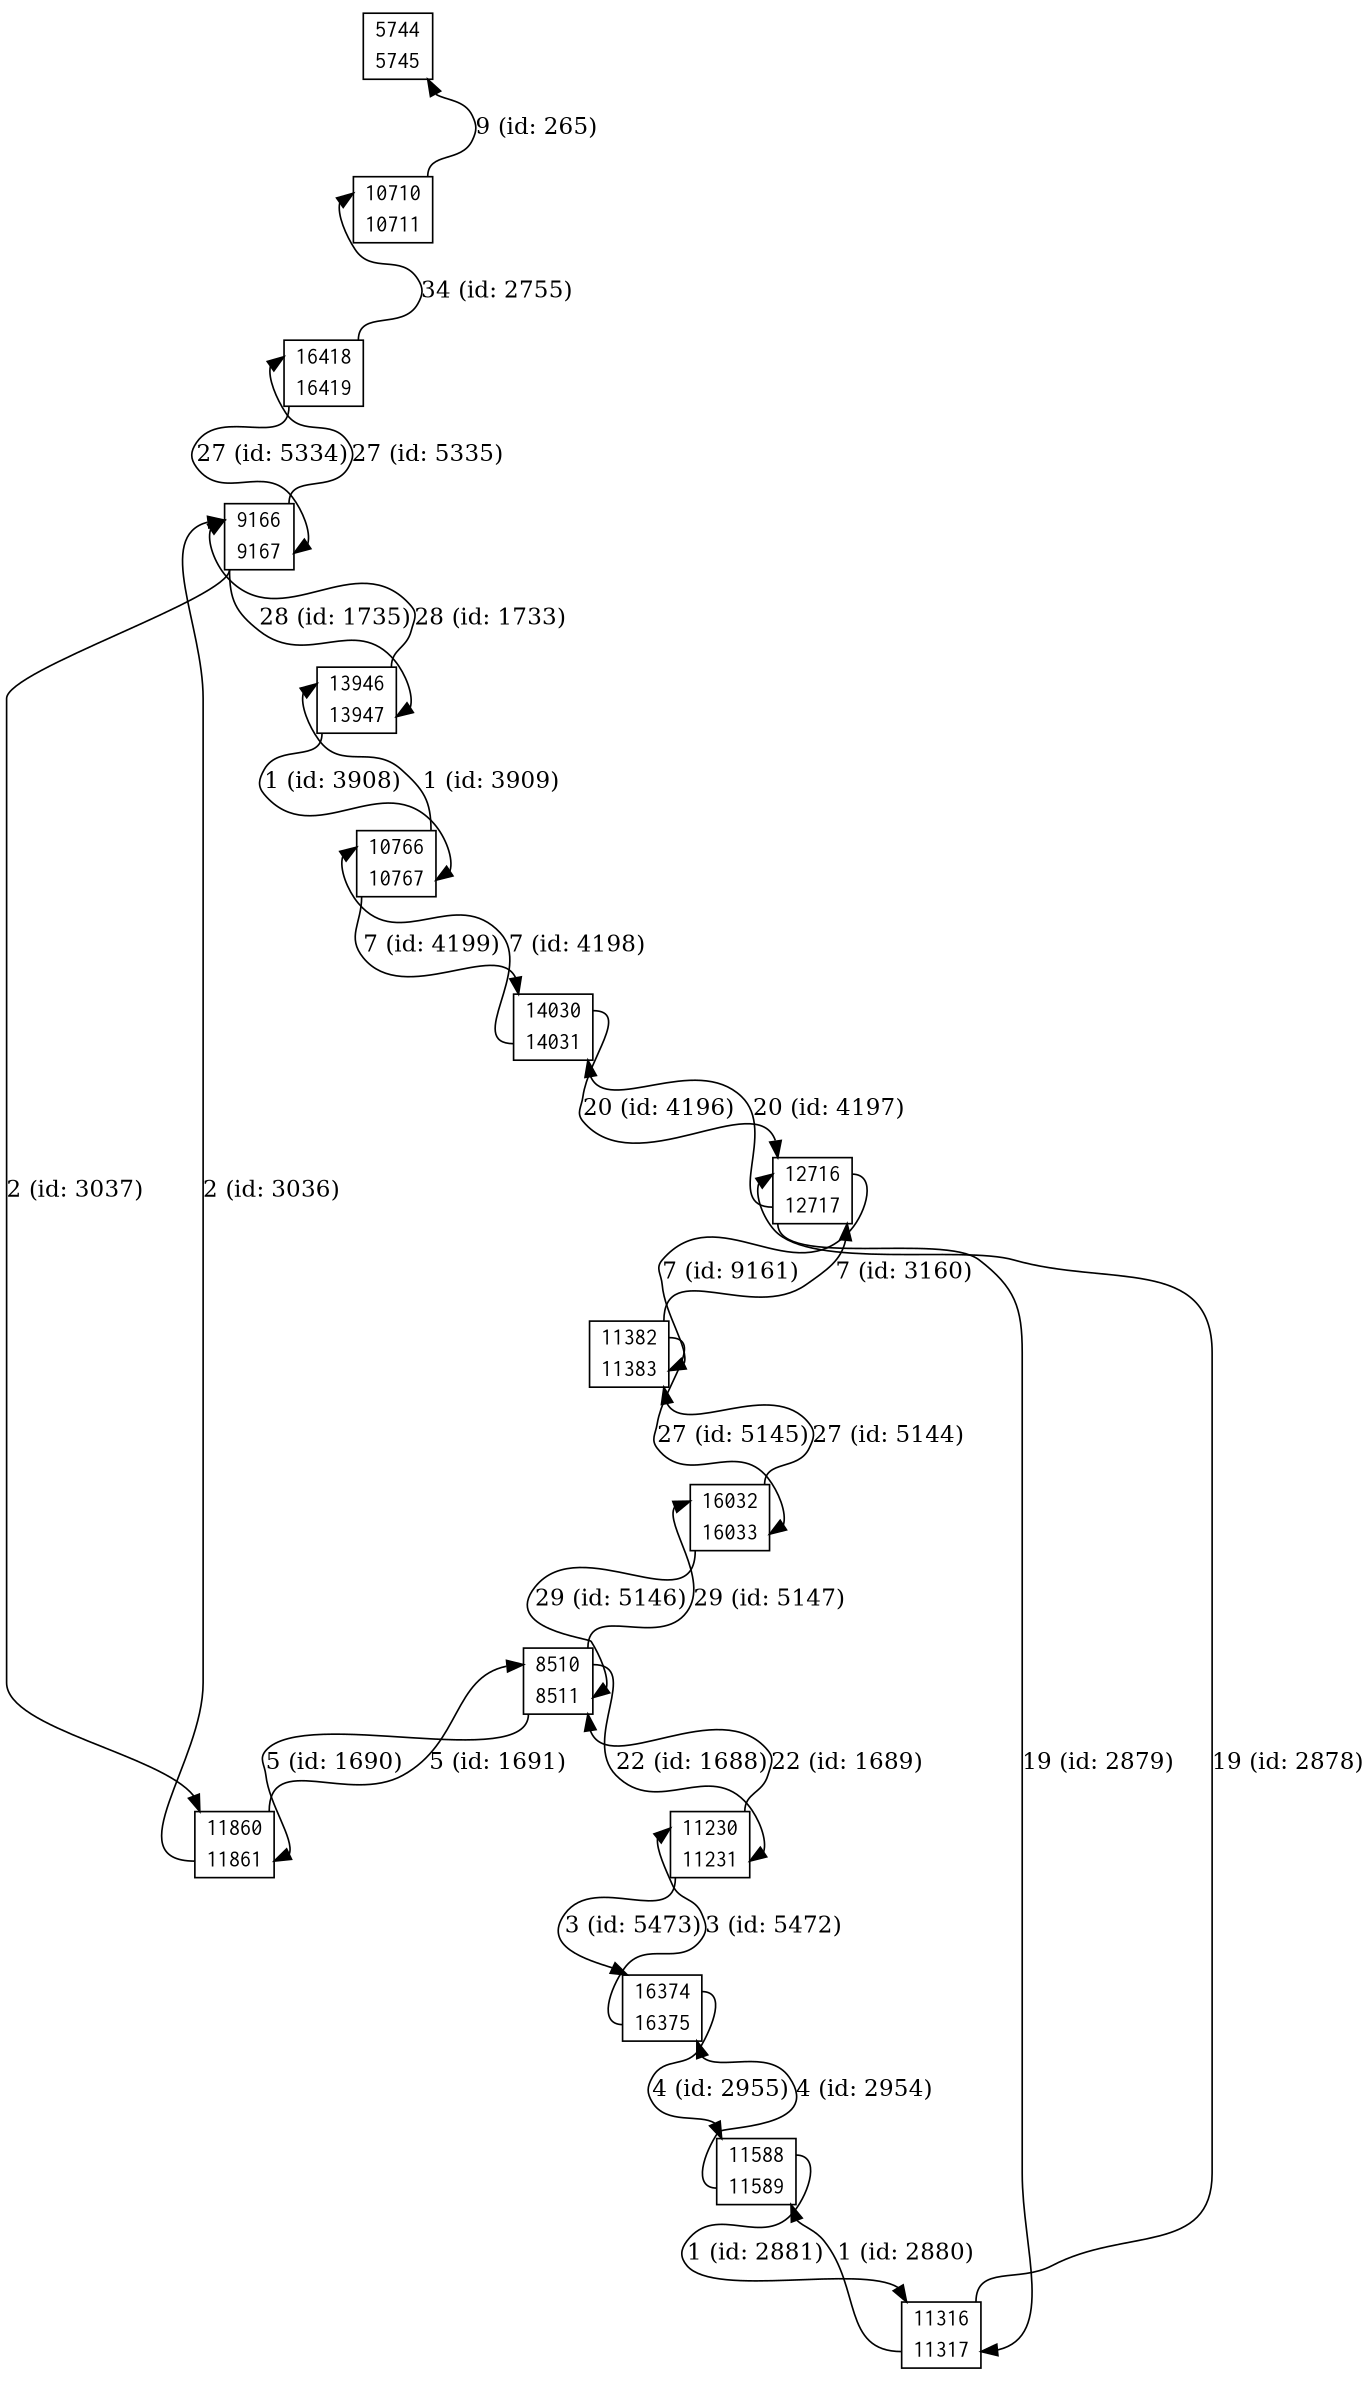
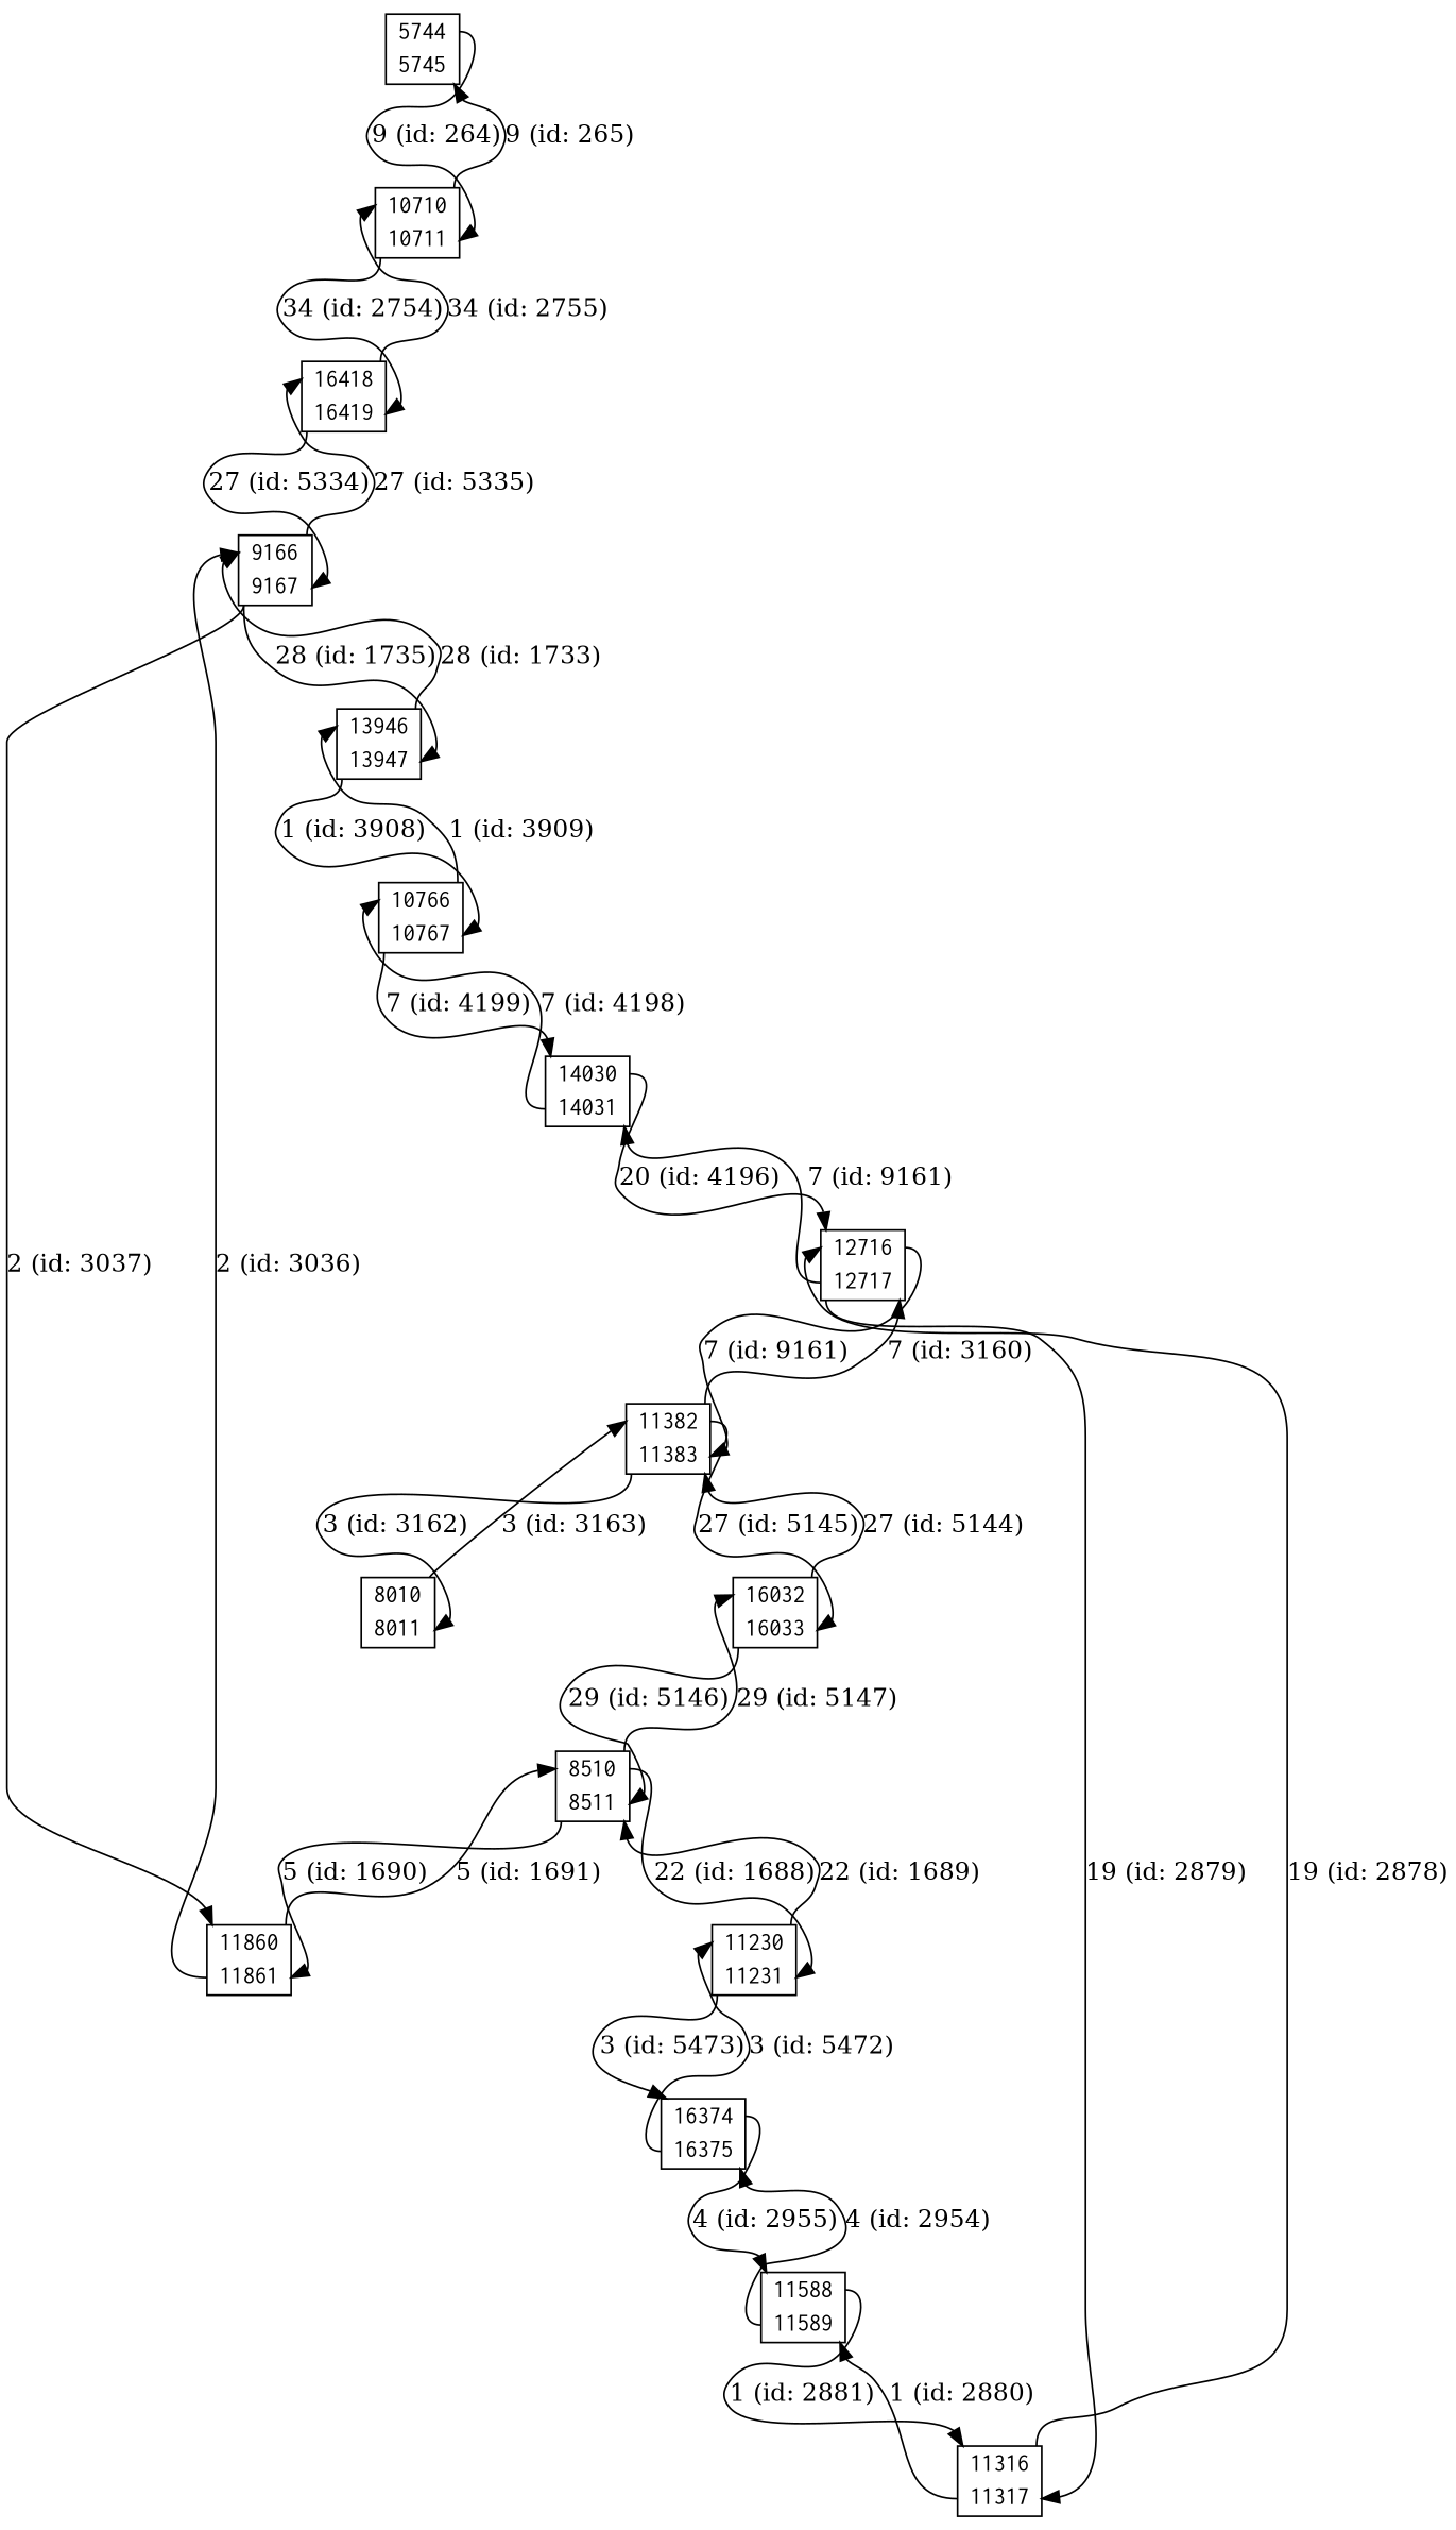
  digraph {
    node [color=black fontname=Courier penwidth=1.8 shape=plaintext]
    edge [color=black headport=port_11383_in tailport=port_11382_out]
    n1 [label=<<TABLE BORDER="1" CELLSPACING="0" > <TR><TD BORDER="0" PORT = "port_5744_in" color="white" bgcolor="white" ></TD><TD BORDER="0" color="white" bgcolor="white" >5744</TD><TD BORDER="0" PORT = "port_5744_out" color="white" bgcolor="white" ></TD></TR> <TR><TD BORDER="0" PORT = "port_5745_out" color="white" bgcolor="white" ></TD><TD BORDER="0" color="white" bgcolor="white" >5745</TD><TD BORDER="0" PORT = "port_5745_in" color="white" bgcolor="white" ></TD></TR> </TABLE>>]
    n2 [label=<<TABLE BORDER="1" CELLSPACING="0" > <TR><TD BORDER="0" PORT = "port_10710_in" color="white" bgcolor="white" ></TD><TD BORDER="0" color="white" bgcolor="white" >10710</TD><TD BORDER="0" PORT = "port_10710_out" color="white" bgcolor="white" ></TD></TR> <TR><TD BORDER="0" PORT = "port_10711_out" color="white" bgcolor="white" ></TD><TD BORDER="0" color="white" bgcolor="white" >10711</TD><TD BORDER="0" PORT = "port_10711_in" color="white" bgcolor="white" ></TD></TR> </TABLE>>]
    n3 [label=<<TABLE BORDER="1" CELLSPACING="0" > <TR><TD BORDER="0" PORT = "port_16418_in" color="white" bgcolor="white" ></TD><TD BORDER="0" color="white" bgcolor="white" >16418</TD><TD BORDER="0" PORT = "port_16418_out" color="white" bgcolor="white" ></TD></TR> <TR><TD BORDER="0" PORT = "port_16419_out" color="white" bgcolor="white" ></TD><TD BORDER="0" color="white" bgcolor="white" >16419</TD><TD BORDER="0" PORT = "port_16419_in" color="white" bgcolor="white" ></TD></TR> </TABLE>>]
+   n4 [label=<<TABLE BORDER="1" CELLSPACING="0" > <TR><TD BORDER="0" PORT = "port_8010_in" color="white" bgcolor="white" ></TD><TD BORDER="0" color="white" bgcolor="white" >8010</TD><TD BORDER="0" PORT = "port_8010_out" color="white" bgcolor="white" ></TD></TR> <TR><TD BORDER="0" PORT = "port_8011_out" color="white" bgcolor="white" ></TD><TD BORDER="0" color="white" bgcolor="white" >8011</TD><TD BORDER="0" PORT = "port_8011_in" color="white" bgcolor="white" ></TD></TR> </TABLE>>]
    n5 [label=<<TABLE BORDER="1" CELLSPACING="0" > <TR><TD BORDER="0" PORT = "port_11382_in" color="white" bgcolor="white" ></TD><TD BORDER="0" color="white" bgcolor="white" >11382</TD><TD BORDER="0" PORT = "port_11382_out" color="white" bgcolor="white" ></TD></TR> <TR><TD BORDER="0" PORT = "port_11383_out" color="white" bgcolor="white" ></TD><TD BORDER="0" color="white" bgcolor="white" >11383</TD><TD BORDER="0" PORT = "port_11383_in" color="white" bgcolor="white" ></TD></TR> </TABLE>>]
    n6 [label=<<TABLE BORDER="1" CELLSPACING="0" > <TR><TD BORDER="0" PORT = "port_16032_in" color="white" bgcolor="white" ></TD><TD BORDER="0" color="white" bgcolor="white" >16032</TD><TD BORDER="0" PORT = "port_16032_out" color="white" bgcolor="white" ></TD></TR> <TR><TD BORDER="0" PORT = "port_16033_out" color="white" bgcolor="white" ></TD><TD BORDER="0" color="white" bgcolor="white" >16033</TD><TD BORDER="0" PORT = "port_16033_in" color="white" bgcolor="white" ></TD></TR> </TABLE>>]
    n7 [label=<<TABLE BORDER="1" CELLSPACING="0" > <TR><TD BORDER="0" PORT = "port_12716_in" color="white" bgcolor="white" ></TD><TD BORDER="0" color="white" bgcolor="white" >12716</TD><TD BORDER="0" PORT = "port_12716_out" color="white" bgcolor="white" ></TD></TR> <TR><TD BORDER="0" PORT = "port_12717_out" color="white" bgcolor="white" ></TD><TD BORDER="0" color="white" bgcolor="white" >12717</TD><TD BORDER="0" PORT = "port_12717_in" color="white" bgcolor="white" ></TD></TR> </TABLE>>]
    n8 [label=<<TABLE BORDER="1" CELLSPACING="0" > <TR><TD BORDER="0" PORT = "port_8510_in" color="white" bgcolor="white" ></TD><TD BORDER="0" color="white" bgcolor="white" >8510</TD><TD BORDER="0" PORT = "port_8510_out" color="white" bgcolor="white" ></TD></TR> <TR><TD BORDER="0" PORT = "port_8511_out" color="white" bgcolor="white" ></TD><TD BORDER="0" color="white" bgcolor="white" >8511</TD><TD BORDER="0" PORT = "port_8511_in" color="white" bgcolor="white" ></TD></TR> </TABLE>>]
    n9 [label=<<TABLE BORDER="1" CELLSPACING="0" > <TR><TD BORDER="0" PORT = "port_11230_in" color="white" bgcolor="white" ></TD><TD BORDER="0" color="white" bgcolor="white" >11230</TD><TD BORDER="0" PORT = "port_11230_out" color="white" bgcolor="white" ></TD></TR> <TR><TD BORDER="0" PORT = "port_11231_out" color="white" bgcolor="white" ></TD><TD BORDER="0" color="white" bgcolor="white" >11231</TD><TD BORDER="0" PORT = "port_11231_in" color="white" bgcolor="white" ></TD></TR> </TABLE>>]
    n10 [label=<<TABLE BORDER="1" CELLSPACING="0" > <TR><TD BORDER="0" PORT = "port_11860_in" color="white" bgcolor="white" ></TD><TD BORDER="0" color="white" bgcolor="white" >11860</TD><TD BORDER="0" PORT = "port_11860_out" color="white" bgcolor="white" ></TD></TR> <TR><TD BORDER="0" PORT = "port_11861_out" color="white" bgcolor="white" ></TD><TD BORDER="0" color="white" bgcolor="white" >11861</TD><TD BORDER="0" PORT = "port_11861_in" color="white" bgcolor="white" ></TD></TR> </TABLE>>]
    n11 [label=<<TABLE BORDER="1" CELLSPACING="0" > <TR><TD BORDER="0" PORT = "port_16374_in" color="white" bgcolor="white" ></TD><TD BORDER="0" color="white" bgcolor="white" >16374</TD><TD BORDER="0" PORT = "port_16374_out" color="white" bgcolor="white" ></TD></TR> <TR><TD BORDER="0" PORT = "port_16375_out" color="white" bgcolor="white" ></TD><TD BORDER="0" color="white" bgcolor="white" >16375</TD><TD BORDER="0" PORT = "port_16375_in" color="white" bgcolor="white" ></TD></TR> </TABLE>>]
    n12 [label=<<TABLE BORDER="1" CELLSPACING="0" > <TR><TD BORDER="0" PORT = "port_9166_in" color="white" bgcolor="white" ></TD><TD BORDER="0" color="white" bgcolor="white" >9166</TD><TD BORDER="0" PORT = "port_9166_out" color="white" bgcolor="white" ></TD></TR> <TR><TD BORDER="0" PORT = "port_9167_out" color="white" bgcolor="white" ></TD><TD BORDER="0" color="white" bgcolor="white" >9167</TD><TD BORDER="0" PORT = "port_9167_in" color="white" bgcolor="white" ></TD></TR> </TABLE>>]
    n13 [label=<<TABLE BORDER="1" CELLSPACING="0" > <TR><TD BORDER="0" PORT = "port_13946_in" color="white" bgcolor="white" ></TD><TD BORDER="0" color="white" bgcolor="white" >13946</TD><TD BORDER="0" PORT = "port_13946_out" color="white" bgcolor="white" ></TD></TR> <TR><TD BORDER="0" PORT = "port_13947_out" color="white" bgcolor="white" ></TD><TD BORDER="0" color="white" bgcolor="white" >13947</TD><TD BORDER="0" PORT = "port_13947_in" color="white" bgcolor="white" ></TD></TR> </TABLE>>]
    n14 [label=<<TABLE BORDER="1" CELLSPACING="0" > <TR><TD BORDER="0" PORT = "port_10766_in" color="white" bgcolor="white" ></TD><TD BORDER="0" color="white" bgcolor="white" >10766</TD><TD BORDER="0" PORT = "port_10766_out" color="white" bgcolor="white" ></TD></TR> <TR><TD BORDER="0" PORT = "port_10767_out" color="white" bgcolor="white" ></TD><TD BORDER="0" color="white" bgcolor="white" >10767</TD><TD BORDER="0" PORT = "port_10767_in" color="white" bgcolor="white" ></TD></TR> </TABLE>>]
    n15 [label=<<TABLE BORDER="1" CELLSPACING="0" > <TR><TD BORDER="0" PORT = "port_14030_in" color="white" bgcolor="white" ></TD><TD BORDER="0" color="white" bgcolor="white" >14030</TD><TD BORDER="0" PORT = "port_14030_out" color="white" bgcolor="white" ></TD></TR> <TR><TD BORDER="0" PORT = "port_14031_out" color="white" bgcolor="white" ></TD><TD BORDER="0" color="white" bgcolor="white" >14031</TD><TD BORDER="0" PORT = "port_14031_in" color="white" bgcolor="white" ></TD></TR> </TABLE>>]
    n16 [label=<<TABLE BORDER="1" CELLSPACING="0" > <TR><TD BORDER="0" PORT = "port_11588_in" color="white" bgcolor="white" ></TD><TD BORDER="0" color="white" bgcolor="white" >11588</TD><TD BORDER="0" PORT = "port_11588_out" color="white" bgcolor="white" ></TD></TR> <TR><TD BORDER="0" PORT = "port_11589_out" color="white" bgcolor="white" ></TD><TD BORDER="0" color="white" bgcolor="white" >11589</TD><TD BORDER="0" PORT = "port_11589_in" color="white" bgcolor="white" ></TD></TR> </TABLE>>]
    n17 [label=<<TABLE BORDER="1" CELLSPACING="0" > <TR><TD BORDER="0" PORT = "port_11316_in" color="white" bgcolor="white" ></TD><TD BORDER="0" color="white" bgcolor="white" >11316</TD><TD BORDER="0" PORT = "port_11316_out" color="white" bgcolor="white" ></TD></TR> <TR><TD BORDER="0" PORT = "port_11317_out" color="white" bgcolor="white" ></TD><TD BORDER="0" color="white" bgcolor="white" >11317</TD><TD BORDER="0" PORT = "port_11317_in" color="white" bgcolor="white" ></TD></TR> </TABLE>>]
+   n1 -> n2 [headport=port_10711_in label="9 (id: 264)" tailport=port_5744_out]
    n2 -> n1 [headport=port_5745_in label="9 (id: 265)" tailport=port_10710_out]
+   n2 -> n3 [headport=port_16419_in label="34 (id: 2754)" tailport=port_10711_out]
    n3 -> n2 [headport=port_10710_in label="34 (id: 2755)" tailport=port_16418_out]
    n3 -> n12 [headport=port_9167_in label="27 (id: 5334)" tailport=port_16419_out]
+   n4 -> n5 [headport=port_11382_in label="3 (id: 3163)" tailport=port_8010_out]
+   n5 -> n4 [headport=port_8011_in label="3 (id: 3162)" tailport=port_11383_out]
    n5 -> n6 [headport=port_16033_in label="27 (id: 5145)"]
    n5 -> n7 [headport=port_12717_in label="7 (id: 3160)"]
    n6 -> n5 [label="27 (id: 5144)" tailport=port_16032_out]
    n6 -> n8 [headport=port_8511_in label="29 (id: 5146)" tailport=port_16033_out]
    n7 -> n5 [label="7 (id: 9161)" tailport=port_12716_out]
-   n7 -> n15 [headport=port_14031_in label="20 (id: 4197)" tailport=port_12717_out]
+   n7 -> n15 [headport=port_14031_in label="7 (id: 9161)" tailport=port_12717_out]
    n7 -> n17 [headport=port_11317_in label="19 (id: 2879)" tailport=port_12717_out]
    n8 -> n6 [headport=port_16032_in label="29 (id: 5147)" tailport=port_8510_out]
    n8 -> n9 [headport=port_11231_in label="22 (id: 1688)" tailport=port_8510_out]
    n8 -> n10 [headport=port_11861_in label="5 (id: 1690)" tailport=port_8511_out]
    n9 -> n8 [headport=port_8511_in label="22 (id: 1689)" tailport=port_11230_out]
    n9 -> n11 [headport=port_16374_in label="3 (id: 5473)" tailport=port_11231_out]
    n10 -> n8 [headport=port_8510_in label="5 (id: 1691)" tailport=port_11860_out]
    n10 -> n12 [headport=port_9166_in label="2 (id: 3036)" tailport=port_11861_out]
    n11 -> n9 [headport=port_11230_in label="3 (id: 5472)" tailport=port_16375_out]
    n11 -> n16 [headport=port_11588_in label="4 (id: 2955)" tailport=port_16374_out]
    n12 -> n3 [headport=port_16418_in label="27 (id: 5335)" tailport=port_9166_out]
    n12 -> n10 [headport=port_11860_in label="2 (id: 3037)" tailport=port_9167_out]
    n12 -> n13 [headport=port_13947_in label="28 (id: 1735)" tailport=port_9167_out]
    n13 -> n12 [headport=port_9166_in label="28 (id: 1733)" tailport=port_13946_out]
    n13 -> n14 [headport=port_10767_in label="1 (id: 3908)" tailport=port_13947_out]
    n14 -> n13 [headport=port_13946_in label="1 (id: 3909)" tailport=port_10766_out]
    n14 -> n15 [headport=port_14030_in label="7 (id: 4199)" tailport=port_10767_out]
    n15 -> n7 [headport=port_12716_in label="20 (id: 4196)" tailport=port_14030_out]
    n15 -> n14 [headport=port_10766_in label="7 (id: 4198)" tailport=port_14031_out]
    n16 -> n11 [headport=port_16375_in label="4 (id: 2954)" tailport=port_11589_out]
    n16 -> n17 [headport=port_11316_in label="1 (id: 2881)" tailport=port_11588_out]
    n17 -> n7 [headport=port_12716_in label="19 (id: 2878)" tailport=port_11316_out]
    n17 -> n16 [headport=port_11589_in label="1 (id: 2880)" tailport=port_11317_out]
  }
